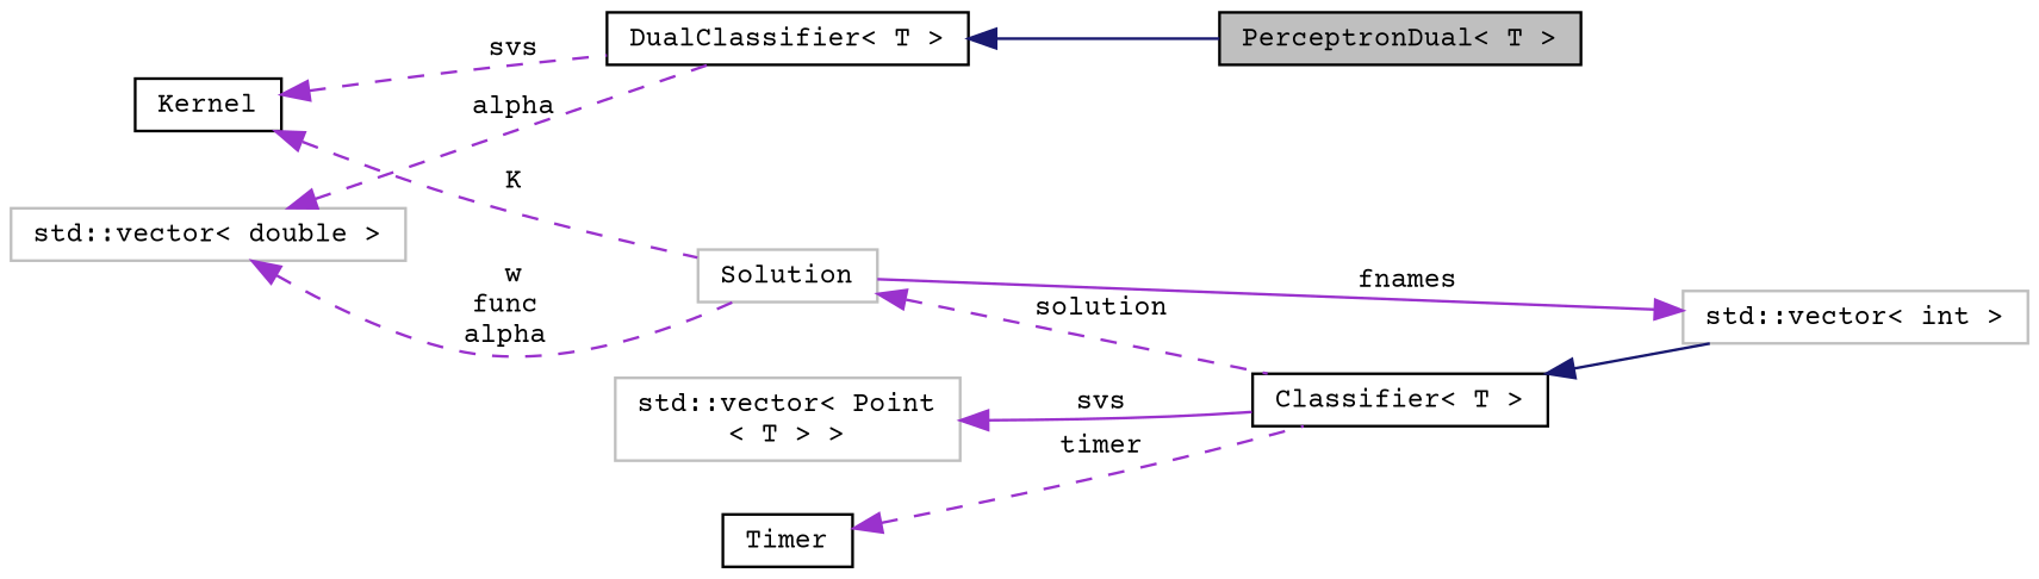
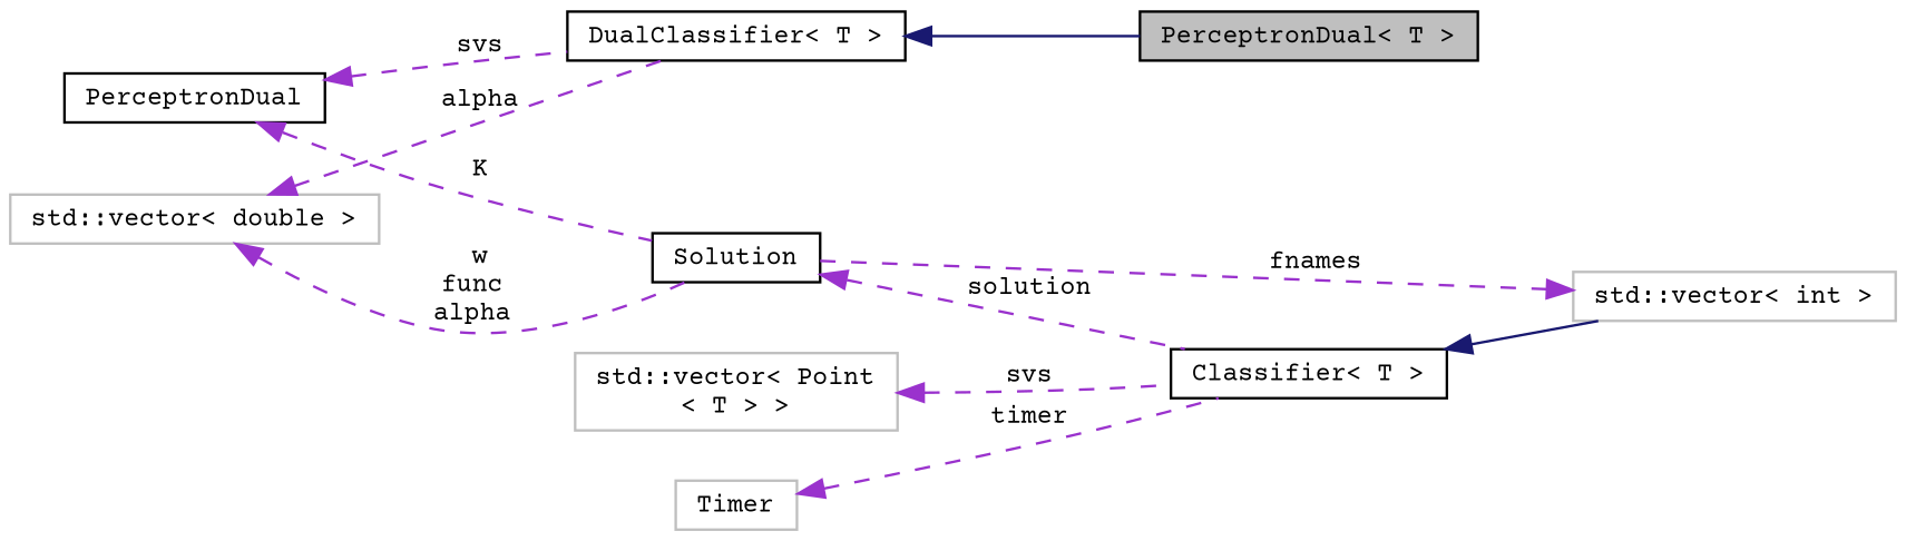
  digraph {
    fontname="Courier Prime"
    rankdir=LR
    node [color=black fillcolor=white fontname="Courier Prime" fontsize=10 shape=record style=filled]
    edge [color=darkorchid3 dir=back fontname="Courier Prime" fontsize=10 labelfontname=Helvetica labelfontsize=10 style=dashed]
    n1 [fillcolor=grey75 fontcolor=black height=0.2 label="PerceptronDual\< T \>" width=0.4]
    n2 [height=0.2 label="DualClassifier\< T \>" width=0.4]
    n3 [height=0.2 label="Classifier\< T \>" width=0.4]
    n4 [color=grey75 height=0.2 label="std::vector\< int \>" width=0.4]
    n5 [color=grey75 height=0.2 label="std::vector\< Point\l\< T \> \>" width=0.4]
-   n6 [color=grey75 height=0.2 label=Solution width=0.4]
-   n7 [height=0.2 label=Kernel width=0.4]
+   n6 [height=0.2 label=Solution width=0.4]
+   n7 [height=0.2 label=PerceptronDual width=0.4]
    n8 [color=grey75 height=0.2 label="std::vector\< double \>" width=0.4]
-   n9 [height=0.2 label=Timer width=0.4]
+   n9 [color=grey75 height=0.2 label=Timer width=0.4]
    n2 -> n1 [color=midnightblue style=solid]
    n3 -> n4 [color=midnightblue style=solid]
-   n4 -> n6 [label=" fnames" style=solid]
-   n5 -> n3 [label=" svs" style=solid]
+   n4 -> n6 [label=" fnames"]
+   n5 -> n3 [label=" svs"]
    n6 -> n3 [label=" solution"]
    n7 -> n2 [label=" svs"]
    n7 -> n6 [label=" K"]
    n8 -> n2 [label=" alpha"]
    n8 -> n6 [label=" w\nfunc\nalpha"]
    n9 -> n3 [label=" timer"]
  }
